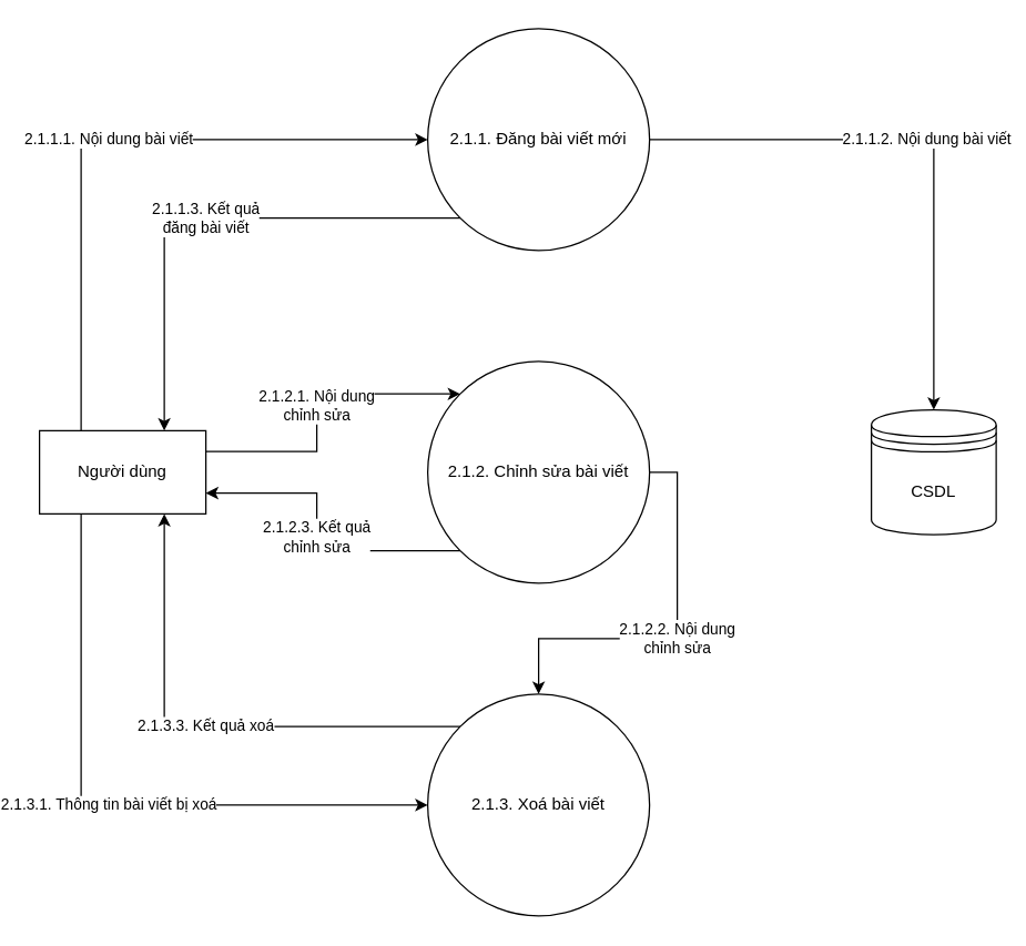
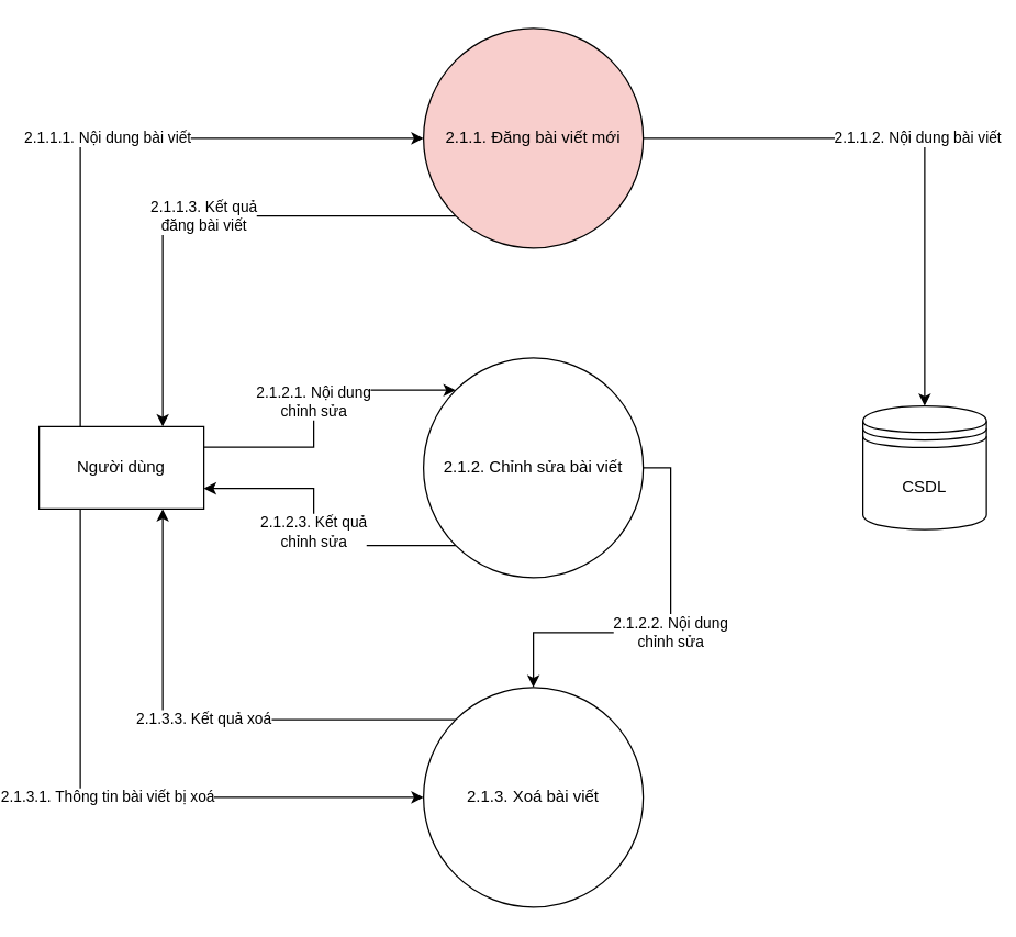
  <mxCell id="0" />
  <mxCell id="1" parent="0" />
  <mxCell id="2" value="2.1.1.1. Nội dung bài viết" style="edgeStyle=orthogonalEdgeStyle;rounded=0;orthogonalLoop=1;jettySize=auto;html=1;exitX=0.25;exitY=0;exitDx=0;exitDy=0;entryX=0;entryY=0.5;entryDx=0;entryDy=0;" edge="1" parent="1" source="5" target="12"><mxGeometry relative="1" as="geometry"><Array as="points"><mxPoint x="50" y="100" /></Array></mxGeometry></mxCell>
  <mxCell id="3" value="2.1.2.1. Nội dung&lt;br&gt;chỉnh sửa" style="edgeStyle=orthogonalEdgeStyle;rounded=0;orthogonalLoop=1;jettySize=auto;html=1;exitX=1;exitY=0.25;exitDx=0;exitDy=0;entryX=0;entryY=0;entryDx=0;entryDy=0;" edge="1" parent="1" source="5" target="9"><mxGeometry relative="1" as="geometry" /></mxCell>
  <mxCell id="4" value="2.1.3.1. Thông tin bài viết bị xoá" style="edgeStyle=orthogonalEdgeStyle;rounded=0;orthogonalLoop=1;jettySize=auto;html=1;exitX=0.25;exitY=1;exitDx=0;exitDy=0;entryX=0;entryY=0.5;entryDx=0;entryDy=0;" edge="1" parent="1" source="5" target="14"><mxGeometry relative="1" as="geometry"><Array as="points"><mxPoint x="50" y="580" /></Array></mxGeometry></mxCell>
  <mxCell id="5" value="Người dùng" style="rounded=0;whiteSpace=wrap;html=1;" parent="1" vertex="1"><mxGeometry x="20" y="310" width="120" height="60" as="geometry" /></mxCell>
  <mxCell id="6" value="CSDL" style="shape=datastore;whiteSpace=wrap;html=1;" parent="1" vertex="1"><mxGeometry x="620" y="295" width="90" height="90" as="geometry" /></mxCell>
  <mxCell id="7" value="2.1.2.2. Nội dung&lt;br&gt;chỉnh sửa" style="edgeStyle=orthogonalEdgeStyle;rounded=0;orthogonalLoop=1;jettySize=auto;html=1;exitX=1;exitY=0.5;exitDx=0;exitDy=0;" edge="1" parent="1" source="9" target="14"><mxGeometry relative="1" as="geometry" /></mxCell>
  <mxCell id="8" value="2.1.2.3. Kết quả&lt;br&gt;chỉnh sửa" style="edgeStyle=orthogonalEdgeStyle;rounded=0;orthogonalLoop=1;jettySize=auto;html=1;exitX=0;exitY=1;exitDx=0;exitDy=0;entryX=1;entryY=0.75;entryDx=0;entryDy=0;" edge="1" parent="1" source="9" target="5"><mxGeometry relative="1" as="geometry" /></mxCell>
  <mxCell id="9" value="2.1.2. Chỉnh sửa bài viết" style="ellipse;whiteSpace=wrap;html=1;aspect=fixed;" parent="1" vertex="1"><mxGeometry x="300" y="260" width="160" height="160" as="geometry" /></mxCell>
  <mxCell id="10" value="2.1.1.2. Nội dung bài viết" style="edgeStyle=orthogonalEdgeStyle;rounded=0;orthogonalLoop=1;jettySize=auto;html=1;exitX=1;exitY=0.5;exitDx=0;exitDy=0;entryX=0.5;entryY=0;entryDx=0;entryDy=0;" edge="1" parent="1" source="12" target="6"><mxGeometry relative="1" as="geometry" /></mxCell>
  <mxCell id="11" value="2.1.1.3. Kết quả&lt;br&gt;đăng bài viết" style="edgeStyle=orthogonalEdgeStyle;rounded=0;orthogonalLoop=1;jettySize=auto;html=1;exitX=0;exitY=1;exitDx=0;exitDy=0;entryX=0.75;entryY=0;entryDx=0;entryDy=0;" edge="1" parent="1" source="12" target="5"><mxGeometry relative="1" as="geometry" /></mxCell>
- <mxCell id="12" value="2.1.1. Đăng bài viết mới" style="ellipse;whiteSpace=wrap;html=1;aspect=fixed;" vertex="1" parent="1"><mxGeometry x="300" y="20" width="160" height="160" as="geometry" /></mxCell>
+ <mxCell id="12" value="2.1.1. Đăng bài viết mới" style="ellipse;whiteSpace=wrap;html=1;aspect=fixed;fillColor=#f8cecc;" vertex="1" parent="1"><mxGeometry x="300" y="20" width="160" height="160" as="geometry" /></mxCell>
  <mxCell id="13" value="2.1.3.3. Kết quả xoá" style="edgeStyle=orthogonalEdgeStyle;rounded=0;orthogonalLoop=1;jettySize=auto;html=1;exitX=0;exitY=0;exitDx=0;exitDy=0;entryX=0.75;entryY=1;entryDx=0;entryDy=0;" edge="1" parent="1" source="14" target="5"><mxGeometry relative="1" as="geometry" /></mxCell>
  <mxCell id="14" value="2.1.3. Xoá bài viết" style="ellipse;whiteSpace=wrap;html=1;aspect=fixed;" vertex="1" parent="1"><mxGeometry x="300" y="500" width="160" height="160" as="geometry" /></mxCell>
